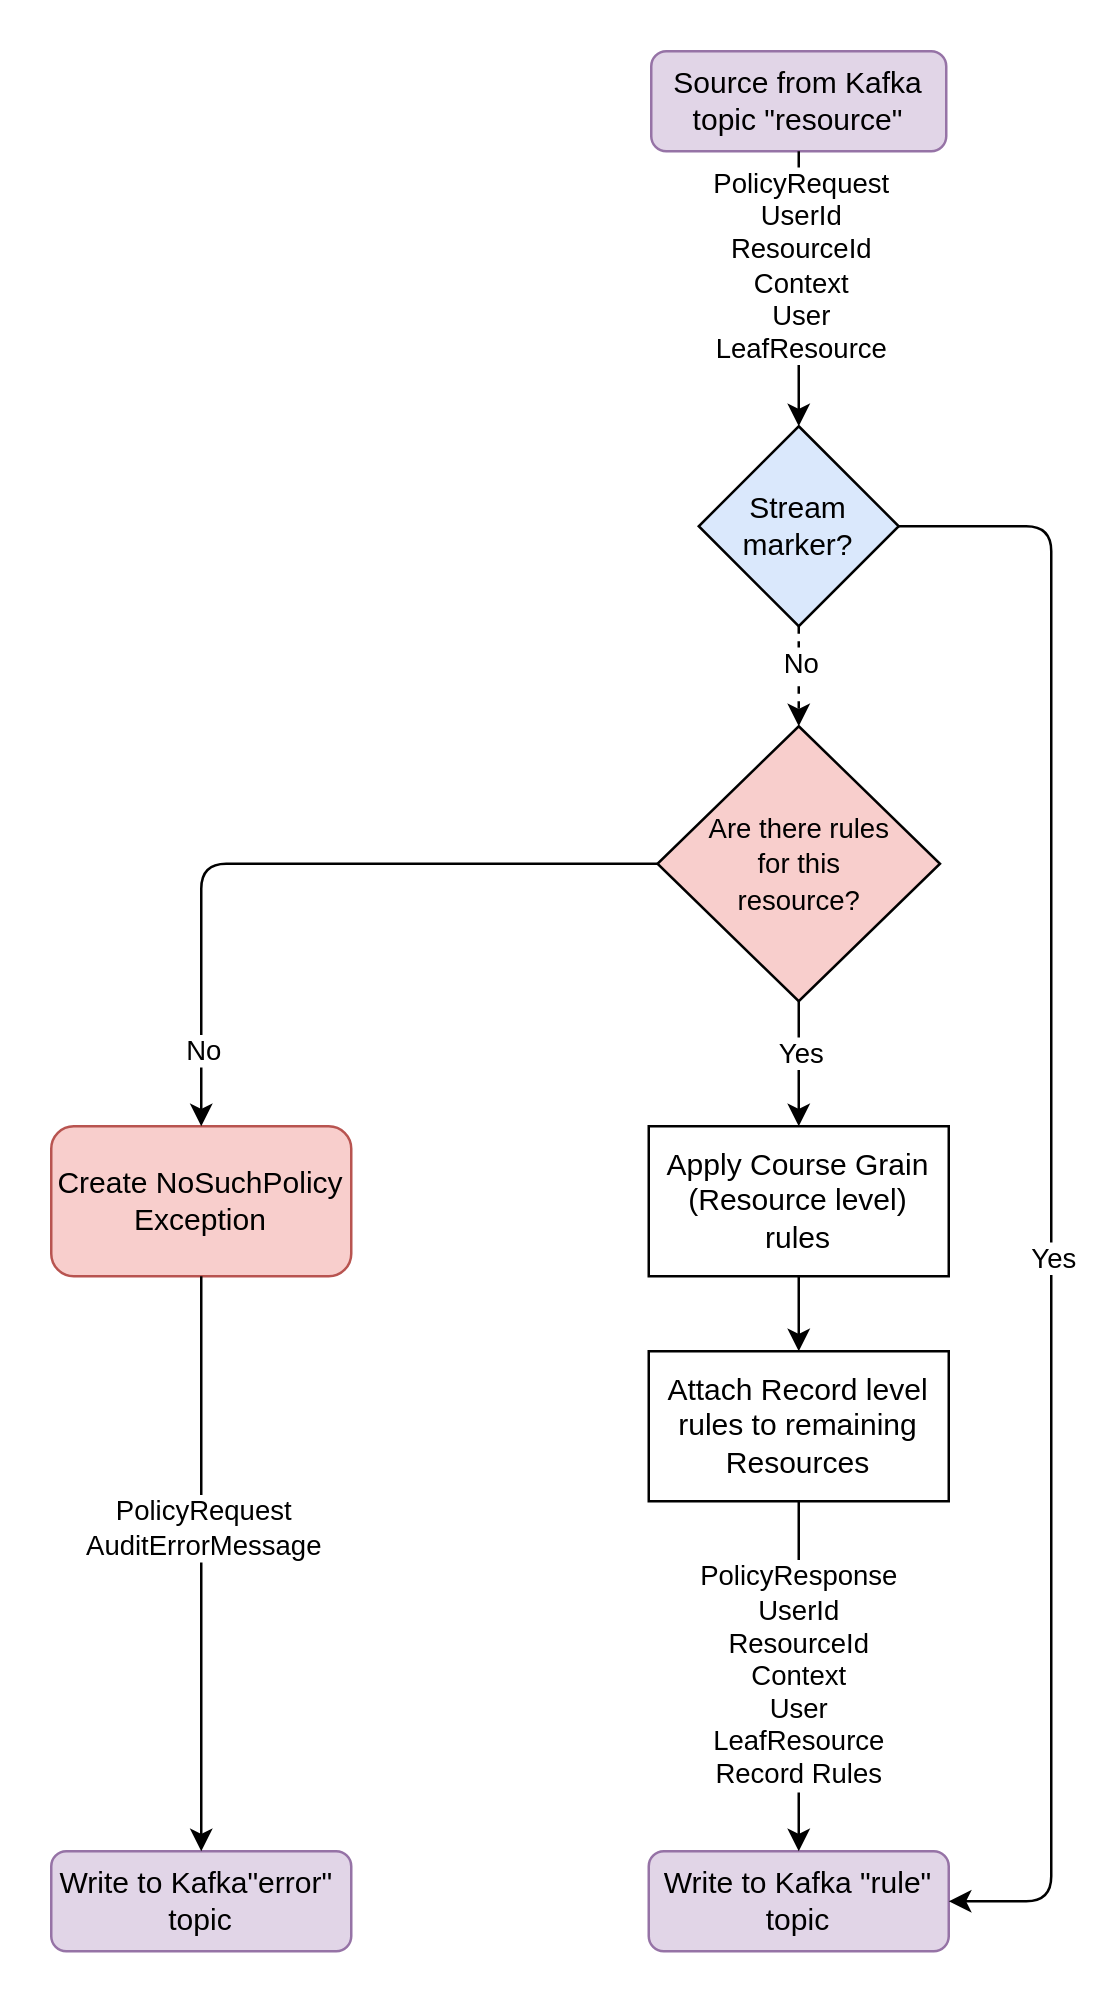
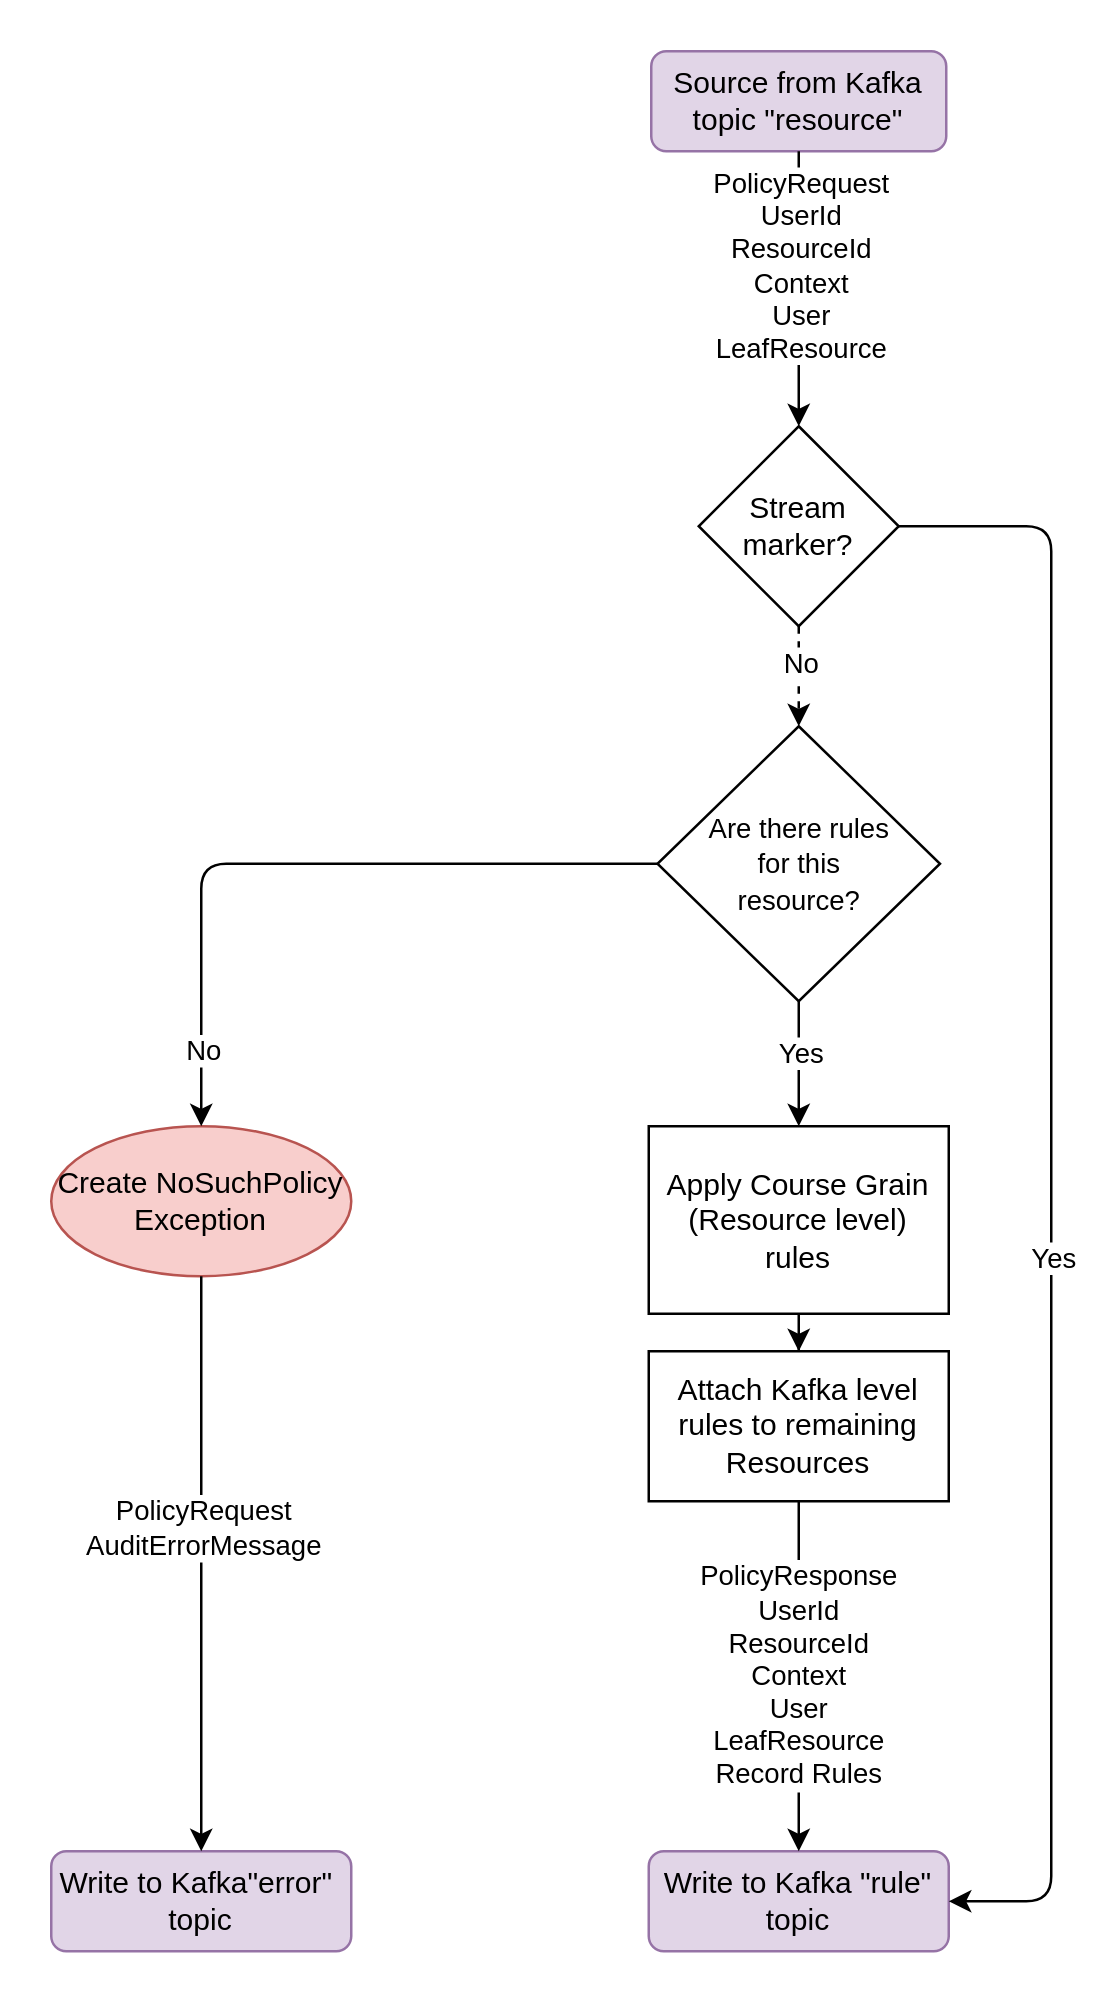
  <mxCell id="0" />
  <mxCell id="1" parent="0" />
  <mxCell id="2" value="Source from Kafka topic &quot;resource&quot;" style="rounded=1;whiteSpace=wrap;html=1;fillColor=#e1d5e7;strokeColor=#9673a6;" parent="1" vertex="1"><mxGeometry x="260" y="20" width="118" height="40" as="geometry" /></mxCell>
  <mxCell id="3" value="Write to Kafka &quot;rule&quot; topic" style="rounded=1;whiteSpace=wrap;html=1;fillColor=#e1d5e7;strokeColor=#9673a6;" parent="1" vertex="1"><mxGeometry x="259" y="740" width="120" height="40" as="geometry" /></mxCell>
  <mxCell id="4" style="edgeStyle=orthogonalEdgeStyle;rounded=0;orthogonalLoop=1;jettySize=auto;html=1;exitX=0.5;exitY=1;exitDx=0;exitDy=0;" parent="1" source="6" target="9" edge="1"><mxGeometry relative="1" as="geometry"><mxPoint x="315" y="465" as="targetPoint" /></mxGeometry></mxCell>
  <mxCell id="5" value="Yes" style="edgeLabel;html=1;align=center;verticalAlign=middle;resizable=0;points=[];" vertex="1" connectable="0" parent="4"><mxGeometry x="-0.04" y="-1" relative="1" as="geometry"><mxPoint x="1" y="-4" as="offset" /></mxGeometry></mxCell>
- <mxCell id="6" value="&lt;font style=&quot;font-size: 11px&quot;&gt;Are there rules &lt;br&gt;for this &lt;br&gt;resource?&lt;/font&gt;" style="rhombus;whiteSpace=wrap;html=1;fillColor=#f8cecc;" parent="1" vertex="1"><mxGeometry x="262.5" y="290" width="113" height="110" as="geometry" /></mxCell>
+ <mxCell id="6" value="&lt;font style=&quot;font-size: 11px&quot;&gt;Are there rules &lt;br&gt;for this &lt;br&gt;resource?&lt;/font&gt;" style="rhombus;whiteSpace=wrap;html=1;" parent="1" vertex="1"><mxGeometry x="262.5" y="290" width="113" height="110" as="geometry" /></mxCell>
  <mxCell id="7" value="Write to Kafka&quot;error&quot;&amp;nbsp;&lt;br&gt;topic" style="rounded=1;whiteSpace=wrap;html=1;fillColor=#e1d5e7;strokeColor=#9673a6;" parent="1" vertex="1"><mxGeometry x="20" y="740" width="120" height="40" as="geometry" /></mxCell>
  <mxCell id="8" style="edgeStyle=orthogonalEdgeStyle;rounded=0;orthogonalLoop=1;jettySize=auto;html=1;exitX=0.5;exitY=1;exitDx=0;exitDy=0;" parent="1" source="9" target="11" edge="1"><mxGeometry relative="1" as="geometry"><mxPoint x="315" y="580" as="targetPoint" /></mxGeometry></mxCell>
- <mxCell id="9" value="Apply Course Grain (Resource level)&lt;br&gt;rules" style="rounded=0;whiteSpace=wrap;html=1;" parent="1" vertex="1"><mxGeometry x="259" y="450" width="120" height="60" as="geometry" /></mxCell>
+ <mxCell id="9" value="Apply Course Grain (Resource level)&lt;br&gt;rules" style="rounded=0;whiteSpace=wrap;html=1;" parent="1" vertex="1"><mxGeometry x="259" y="450" width="120" height="75" as="geometry" /></mxCell>
  <mxCell id="10" value="PolicyResponse&lt;br&gt;UserId&lt;br&gt;ResourceId&lt;br&gt;Context&lt;br&gt;User&lt;br&gt;LeafResource&lt;br&gt;Record Rules" style="edgeStyle=orthogonalEdgeStyle;rounded=0;orthogonalLoop=1;jettySize=auto;html=1;exitX=0.5;exitY=1;exitDx=0;exitDy=0;" parent="1" source="11" target="3" edge="1"><mxGeometry relative="1" as="geometry" /></mxCell>
- <mxCell id="11" value="Attach Record level rules to remaining Resources" style="rounded=0;whiteSpace=wrap;html=1;" parent="1" vertex="1"><mxGeometry x="259" y="540" width="120" height="60" as="geometry" /></mxCell>
- <mxCell id="12" value="Stream marker?" style="rhombus;whiteSpace=wrap;html=1;fillColor=#dae8fc;" vertex="1" parent="1"><mxGeometry x="279" y="170" width="80" height="80" as="geometry" /></mxCell>
+ <mxCell id="11" value="Attach Kafka level rules to remaining Resources" style="rounded=0;whiteSpace=wrap;html=1;" parent="1" vertex="1"><mxGeometry x="259" y="540" width="120" height="60" as="geometry" /></mxCell>
+ <mxCell id="12" value="Stream marker?" style="rhombus;whiteSpace=wrap;html=1;" vertex="1" parent="1"><mxGeometry x="279" y="170" width="80" height="80" as="geometry" /></mxCell>
  <mxCell id="13" value="" style="endArrow=classic;html=1;entryX=0.5;entryY=0;entryDx=0;entryDy=0;exitX=0.5;exitY=1;exitDx=0;exitDy=0;dashed=1;" edge="1" parent="1" source="12" target="6"><mxGeometry width="50" height="50" relative="1" as="geometry"><mxPoint x="290" y="380" as="sourcePoint" /><mxPoint x="340" y="330" as="targetPoint" /></mxGeometry></mxCell>
  <mxCell id="14" value="No" style="edgeLabel;html=1;align=center;verticalAlign=middle;resizable=0;points=[];" vertex="1" connectable="0" parent="13"><mxGeometry x="-0.133" y="-1" relative="1" as="geometry"><mxPoint x="1" y="-3" as="offset" /></mxGeometry></mxCell>
  <mxCell id="15" value="" style="endArrow=classic;html=1;exitX=1;exitY=0.5;exitDx=0;exitDy=0;entryX=1;entryY=0.5;entryDx=0;entryDy=0;" edge="1" parent="1" source="12" target="3"><mxGeometry width="50" height="50" relative="1" as="geometry"><mxPoint x="430" y="230" as="sourcePoint" /><mxPoint x="580" y="370" as="targetPoint" /><Array as="points"><mxPoint x="420" y="210" /><mxPoint x="420" y="760" /></Array></mxGeometry></mxCell>
  <mxCell id="16" value="Yes" style="edgeLabel;html=1;align=center;verticalAlign=middle;resizable=0;points=[];" vertex="1" connectable="0" parent="15"><mxGeometry x="0.084" relative="1" as="geometry"><mxPoint as="offset" /></mxGeometry></mxCell>
  <mxCell id="17" value="" style="endArrow=classic;html=1;exitX=0.5;exitY=1;exitDx=0;exitDy=0;entryX=0.5;entryY=0;entryDx=0;entryDy=0;" edge="1" parent="1" source="2" target="12"><mxGeometry width="50" height="50" relative="1" as="geometry"><mxPoint x="290" y="440" as="sourcePoint" /><mxPoint x="340" y="390" as="targetPoint" /></mxGeometry></mxCell>
  <mxCell id="18" value="PolicyRequest&lt;br&gt;UserId&lt;br&gt;ResourceId&lt;br&gt;Context&lt;br&gt;User&lt;br&gt;LeafResource" style="edgeLabel;html=1;align=center;verticalAlign=middle;resizable=0;points=[];" vertex="1" connectable="0" parent="17"><mxGeometry x="-0.183" relative="1" as="geometry"><mxPoint as="offset" /></mxGeometry></mxCell>
- <mxCell id="19" value="Create NoSuchPolicy&lt;br&gt;Exception" style="rounded=1;whiteSpace=wrap;html=1;fillColor=#f8cecc;strokeColor=#b85450;" vertex="1" parent="1"><mxGeometry x="20" y="450" width="120" height="60" as="geometry" /></mxCell>
+ <mxCell id="19" value="Create NoSuchPolicy&lt;br&gt;Exception" style="ellipse;whiteSpace=wrap;html=1;fillColor=#f8cecc;strokeColor=#b85450;" vertex="1" parent="1"><mxGeometry x="20" y="450" width="120" height="60" as="geometry" /></mxCell>
  <mxCell id="20" value="" style="endArrow=classic;html=1;entryX=0.5;entryY=0;entryDx=0;entryDy=0;exitX=0.5;exitY=1;exitDx=0;exitDy=0;" edge="1" parent="1" source="19" target="7"><mxGeometry width="50" height="50" relative="1" as="geometry"><mxPoint x="290" y="550" as="sourcePoint" /><mxPoint x="340" y="500" as="targetPoint" /></mxGeometry></mxCell>
  <mxCell id="21" value="PolicyRequest&lt;br&gt;AuditErrorMessage" style="edgeLabel;html=1;align=center;verticalAlign=middle;resizable=0;points=[];" vertex="1" connectable="0" parent="20"><mxGeometry x="-0.128" relative="1" as="geometry"><mxPoint as="offset" /></mxGeometry></mxCell>
  <mxCell id="22" value="" style="endArrow=classic;html=1;exitX=0;exitY=0.5;exitDx=0;exitDy=0;entryX=0.5;entryY=0;entryDx=0;entryDy=0;" edge="1" parent="1" source="6" target="19"><mxGeometry width="50" height="50" relative="1" as="geometry"><mxPoint x="290" y="540" as="sourcePoint" /><mxPoint x="340" y="490" as="targetPoint" /><Array as="points"><mxPoint x="80" y="345" /></Array></mxGeometry></mxCell>
  <mxCell id="23" value="No" style="edgeLabel;html=1;align=center;verticalAlign=middle;resizable=0;points=[];" vertex="1" connectable="0" parent="22"><mxGeometry x="0.457" y="1" relative="1" as="geometry"><mxPoint x="-1" y="48" as="offset" /></mxGeometry></mxCell>
